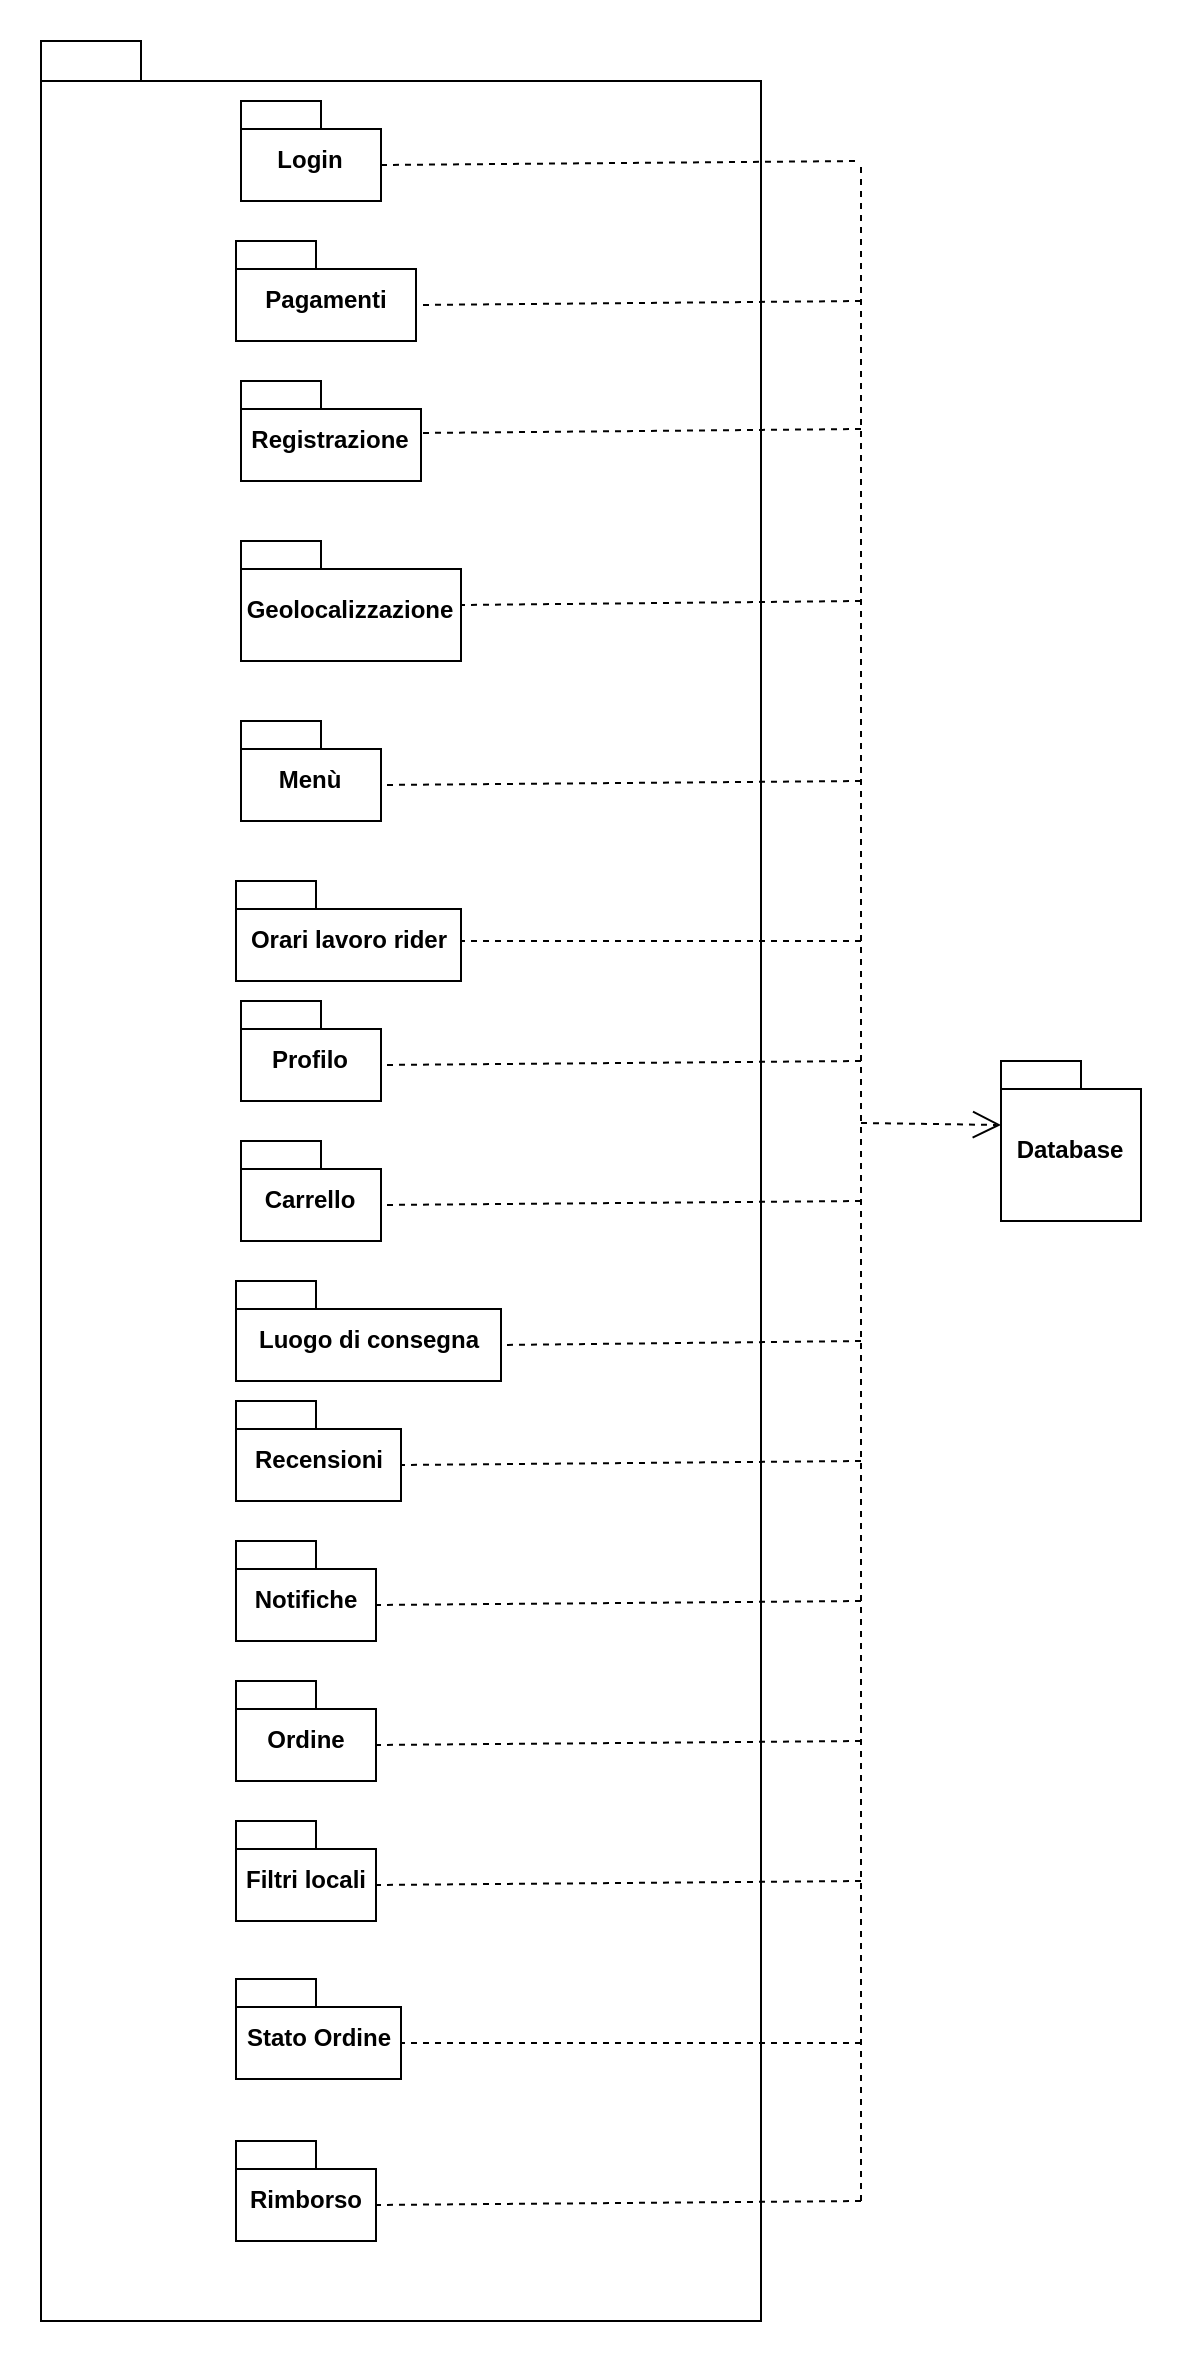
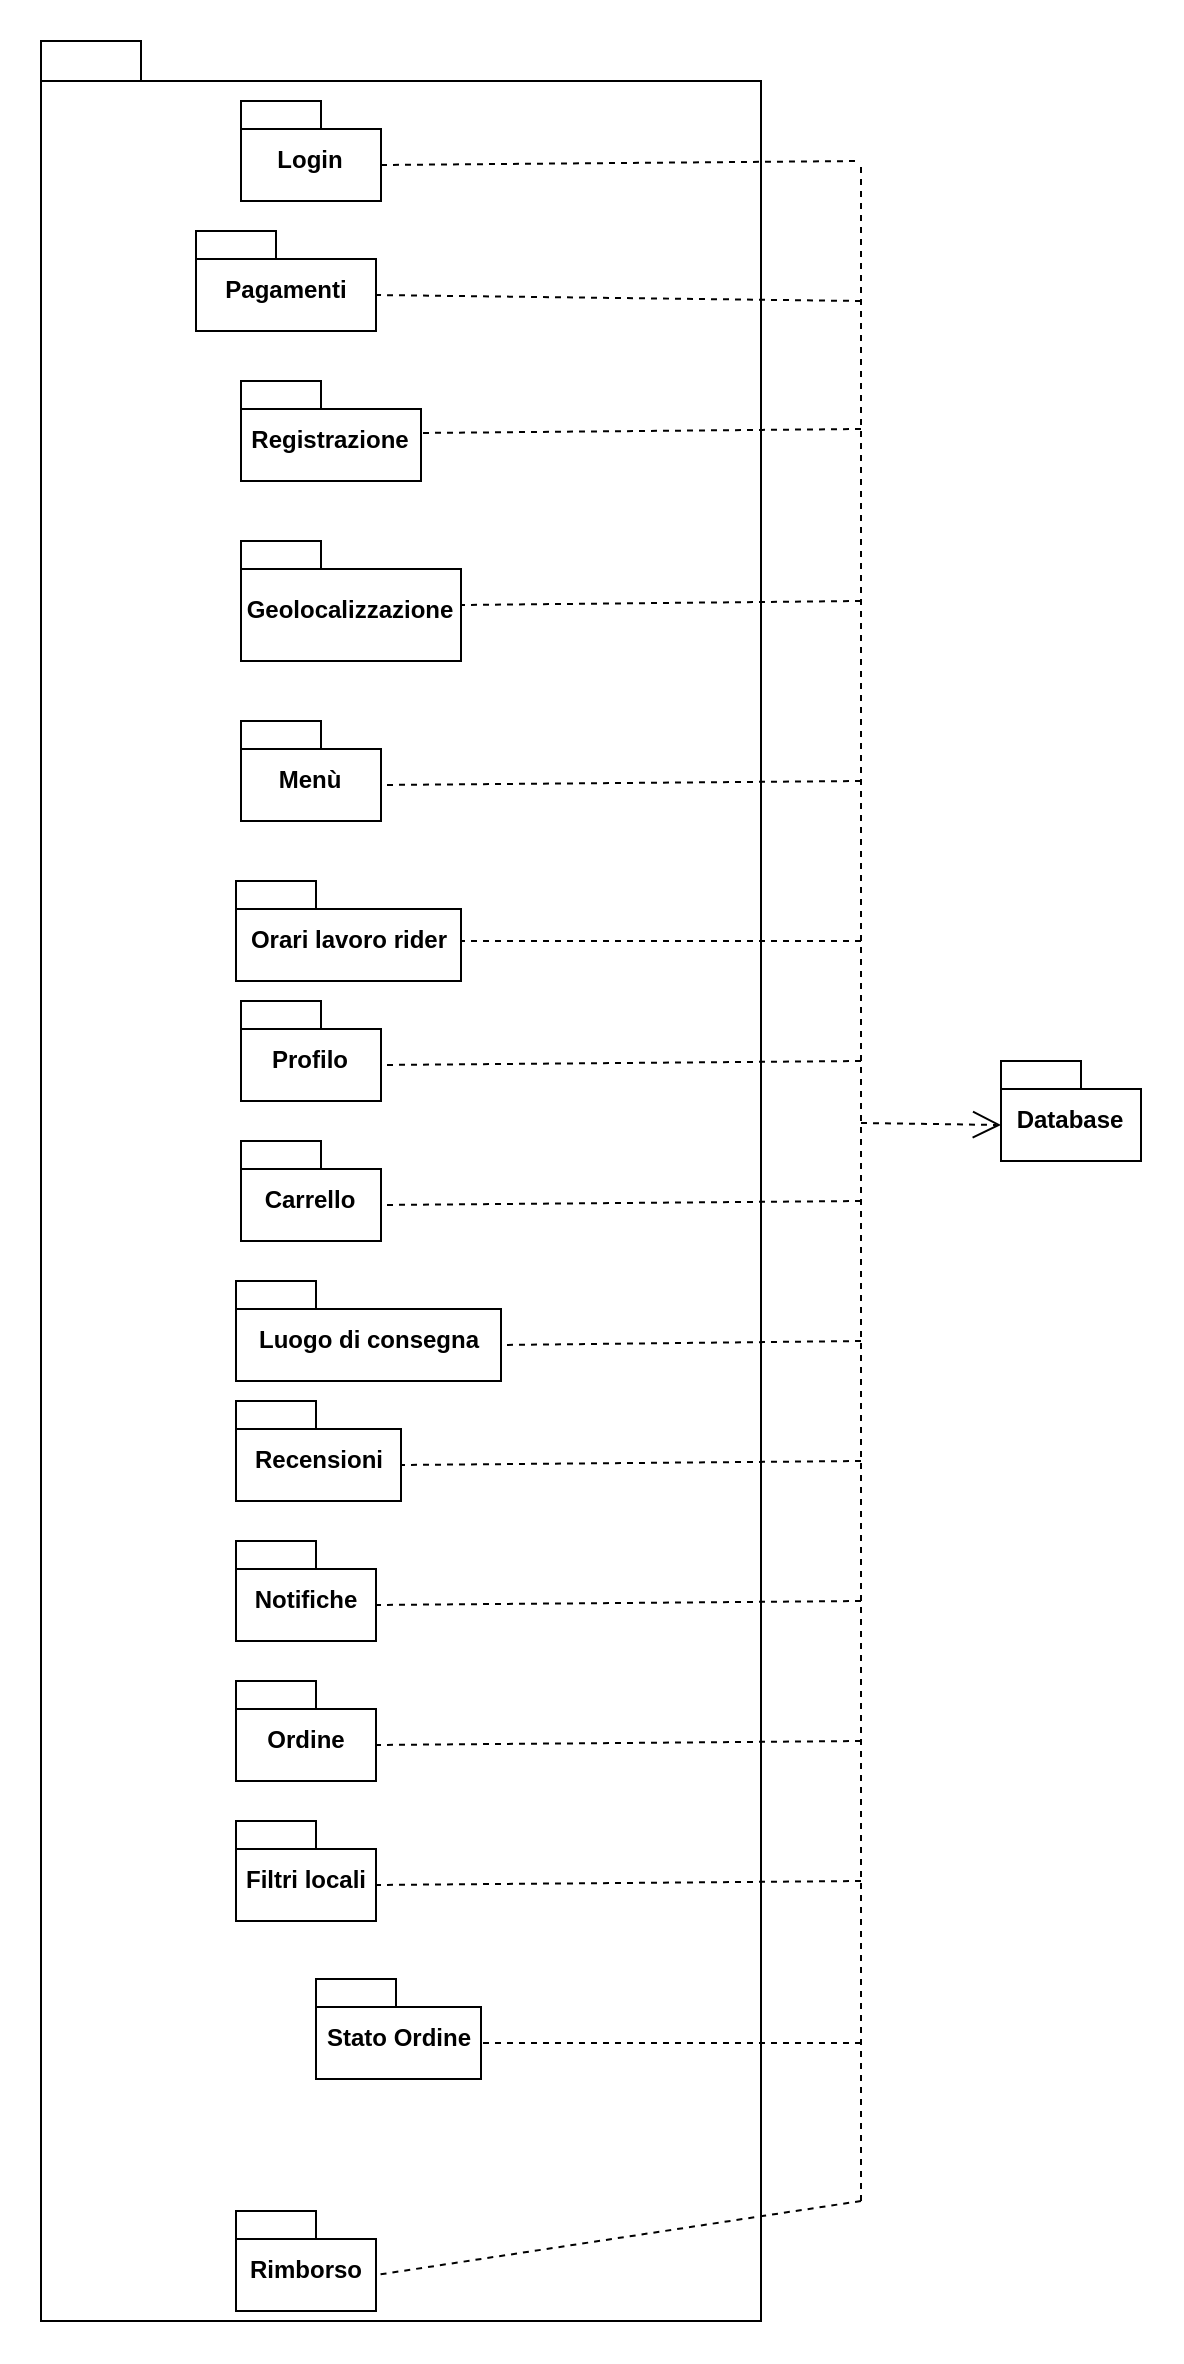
  <mxCell id="0" />
  <mxCell id="1" parent="0" />
  <mxCell id="2" value="" style="shape=folder;fontStyle=1;spacingTop=10;tabWidth=50;tabHeight=20;tabPosition=left;html=1;rounded=0;shadow=0;comic=0;labelBackgroundColor=none;strokeWidth=1;fillColor=none;fontFamily=Verdana;fontSize=10;align=center;" parent="1" vertex="1"><mxGeometry x="20" y="20" width="360" height="1140" as="geometry" /></mxCell>
  <mxCell id="3" value="Login" style="shape=folder;fontStyle=1;spacingTop=10;tabWidth=40;tabHeight=14;tabPosition=left;html=1;whiteSpace=wrap;" parent="1" vertex="1"><mxGeometry x="120" y="50" width="70" height="50" as="geometry" /></mxCell>
- <mxCell id="4" value="Pagamenti" style="shape=folder;fontStyle=1;spacingTop=10;tabWidth=40;tabHeight=14;tabPosition=left;html=1;whiteSpace=wrap;" parent="1" vertex="1"><mxGeometry x="117.5" y="120" width="90" height="50" as="geometry" /></mxCell>
+ <mxCell id="4" value="Pagamenti" style="shape=folder;fontStyle=1;spacingTop=10;tabWidth=40;tabHeight=14;tabPosition=left;html=1;whiteSpace=wrap;" parent="1" vertex="1"><mxGeometry x="97.5" y="115" width="90" height="50" as="geometry" /></mxCell>
  <mxCell id="5" value="Registrazione" style="shape=folder;fontStyle=1;spacingTop=10;tabWidth=40;tabHeight=14;tabPosition=left;html=1;whiteSpace=wrap;" parent="1" vertex="1"><mxGeometry x="120" y="190" width="90" height="50" as="geometry" /></mxCell>
  <mxCell id="6" value="Geolocalizzazione" style="shape=folder;fontStyle=1;spacingTop=10;tabWidth=40;tabHeight=14;tabPosition=left;html=1;whiteSpace=wrap;" parent="1" vertex="1"><mxGeometry x="120" y="270" width="110" height="60" as="geometry" /></mxCell>
  <mxCell id="7" value="Menù" style="shape=folder;fontStyle=1;spacingTop=10;tabWidth=40;tabHeight=14;tabPosition=left;html=1;whiteSpace=wrap;" parent="1" vertex="1"><mxGeometry x="120" y="360" width="70" height="50" as="geometry" /></mxCell>
  <mxCell id="8" value="Orari lavoro rider" style="shape=folder;fontStyle=1;spacingTop=10;tabWidth=40;tabHeight=14;tabPosition=left;html=1;whiteSpace=wrap;" parent="1" vertex="1"><mxGeometry x="117.5" y="440" width="112.5" height="50" as="geometry" /></mxCell>
  <mxCell id="9" value="Profilo" style="shape=folder;fontStyle=1;spacingTop=10;tabWidth=40;tabHeight=14;tabPosition=left;html=1;whiteSpace=wrap;" parent="1" vertex="1"><mxGeometry x="120" y="500" width="70" height="50" as="geometry" /></mxCell>
  <mxCell id="10" value="Carrello" style="shape=folder;fontStyle=1;spacingTop=10;tabWidth=40;tabHeight=14;tabPosition=left;html=1;whiteSpace=wrap;" parent="1" vertex="1"><mxGeometry x="120" y="570" width="70" height="50" as="geometry" /></mxCell>
  <mxCell id="11" value="Luogo di consegna" style="shape=folder;fontStyle=1;spacingTop=10;tabWidth=40;tabHeight=14;tabPosition=left;html=1;whiteSpace=wrap;" parent="1" vertex="1"><mxGeometry x="117.5" y="640" width="132.5" height="50" as="geometry" /></mxCell>
  <mxCell id="12" value="Recensioni" style="shape=folder;fontStyle=1;spacingTop=10;tabWidth=40;tabHeight=14;tabPosition=left;html=1;whiteSpace=wrap;" parent="1" vertex="1"><mxGeometry x="117.5" y="700" width="82.5" height="50" as="geometry" /></mxCell>
  <mxCell id="13" value="Notifiche" style="shape=folder;fontStyle=1;spacingTop=10;tabWidth=40;tabHeight=14;tabPosition=left;html=1;whiteSpace=wrap;" parent="1" vertex="1"><mxGeometry x="117.5" y="770" width="70" height="50" as="geometry" /></mxCell>
  <mxCell id="14" value="Ordine" style="shape=folder;fontStyle=1;spacingTop=10;tabWidth=40;tabHeight=14;tabPosition=left;html=1;whiteSpace=wrap;" parent="1" vertex="1"><mxGeometry x="117.5" y="840" width="70" height="50" as="geometry" /></mxCell>
  <mxCell id="15" value="Filtri locali" style="shape=folder;fontStyle=1;spacingTop=10;tabWidth=40;tabHeight=14;tabPosition=left;html=1;whiteSpace=wrap;" parent="1" vertex="1"><mxGeometry x="117.5" y="910" width="70" height="50" as="geometry" /></mxCell>
- <mxCell id="16" value="Database" style="shape=folder;fontStyle=1;spacingTop=10;tabWidth=40;tabHeight=14;tabPosition=left;html=1;whiteSpace=wrap;" parent="1" vertex="1"><mxGeometry x="500" y="530" width="70" height="80" as="geometry" /></mxCell>
+ <mxCell id="16" value="Database" style="shape=folder;fontStyle=1;spacingTop=10;tabWidth=40;tabHeight=14;tabPosition=left;html=1;whiteSpace=wrap;" parent="1" vertex="1"><mxGeometry x="500" y="530" width="70" height="50" as="geometry" /></mxCell>
  <mxCell id="17" value="" style="endArrow=none;dashed=1;html=1;rounded=0;entryX=0;entryY=0;entryDx=90;entryDy=32;entryPerimeter=0;" parent="1" target="4" edge="1"><mxGeometry width="50" height="50" relative="1" as="geometry"><mxPoint x="430" y="150" as="sourcePoint" /><mxPoint x="480" y="280" as="targetPoint" /></mxGeometry></mxCell>
  <mxCell id="18" value="" style="endArrow=none;dashed=1;html=1;rounded=0;exitX=0;exitY=0;exitDx=70;exitDy=32;exitPerimeter=0;" parent="1" source="3" edge="1"><mxGeometry width="50" height="50" relative="1" as="geometry"><mxPoint x="410" y="270" as="sourcePoint" /><mxPoint x="430" y="80" as="targetPoint" /></mxGeometry></mxCell>
  <mxCell id="19" value="" style="endArrow=none;dashed=1;html=1;rounded=0;entryX=0;entryY=0;entryDx=90;entryDy=32;entryPerimeter=0;" parent="1" edge="1"><mxGeometry width="50" height="50" relative="1" as="geometry"><mxPoint x="430" y="214" as="sourcePoint" /><mxPoint x="210" y="216" as="targetPoint" /></mxGeometry></mxCell>
  <mxCell id="20" value="" style="endArrow=none;dashed=1;html=1;rounded=0;entryX=0;entryY=0;entryDx=90;entryDy=32;entryPerimeter=0;" parent="1" edge="1"><mxGeometry width="50" height="50" relative="1" as="geometry"><mxPoint x="430" y="300" as="sourcePoint" /><mxPoint x="230" y="302" as="targetPoint" /></mxGeometry></mxCell>
  <mxCell id="21" value="" style="endArrow=none;dashed=1;html=1;rounded=0;entryX=0;entryY=0;entryDx=90;entryDy=32;entryPerimeter=0;" parent="1" edge="1"><mxGeometry width="50" height="50" relative="1" as="geometry"><mxPoint x="430" y="390" as="sourcePoint" /><mxPoint x="190" y="392" as="targetPoint" /></mxGeometry></mxCell>
  <mxCell id="22" value="" style="endArrow=none;dashed=1;html=1;rounded=0;" parent="1" edge="1"><mxGeometry width="50" height="50" relative="1" as="geometry"><mxPoint x="430" y="470" as="sourcePoint" /><mxPoint x="230" y="470" as="targetPoint" /></mxGeometry></mxCell>
  <mxCell id="23" value="" style="endArrow=none;dashed=1;html=1;rounded=0;entryX=0;entryY=0;entryDx=90;entryDy=32;entryPerimeter=0;" parent="1" edge="1"><mxGeometry width="50" height="50" relative="1" as="geometry"><mxPoint x="430" y="530" as="sourcePoint" /><mxPoint x="190" y="532" as="targetPoint" /></mxGeometry></mxCell>
  <mxCell id="24" value="" style="endArrow=none;dashed=1;html=1;rounded=0;entryX=0;entryY=0;entryDx=90;entryDy=32;entryPerimeter=0;" parent="1" edge="1"><mxGeometry width="50" height="50" relative="1" as="geometry"><mxPoint x="430" y="600" as="sourcePoint" /><mxPoint x="190" y="602" as="targetPoint" /></mxGeometry></mxCell>
  <mxCell id="25" value="" style="endArrow=none;dashed=1;html=1;rounded=0;entryX=0;entryY=0;entryDx=90;entryDy=32;entryPerimeter=0;" parent="1" edge="1"><mxGeometry width="50" height="50" relative="1" as="geometry"><mxPoint x="430" y="670" as="sourcePoint" /><mxPoint x="250" y="672" as="targetPoint" /></mxGeometry></mxCell>
  <mxCell id="26" value="" style="endArrow=none;dashed=1;html=1;rounded=0;entryX=0;entryY=0;entryDx=90;entryDy=32;entryPerimeter=0;" parent="1" edge="1"><mxGeometry width="50" height="50" relative="1" as="geometry"><mxPoint x="430" y="730" as="sourcePoint" /><mxPoint x="200" y="732" as="targetPoint" /></mxGeometry></mxCell>
  <mxCell id="27" value="" style="endArrow=none;dashed=1;html=1;rounded=0;entryX=0;entryY=0;entryDx=90;entryDy=32;entryPerimeter=0;" parent="1" edge="1"><mxGeometry width="50" height="50" relative="1" as="geometry"><mxPoint x="430" y="800" as="sourcePoint" /><mxPoint x="187.5" y="802" as="targetPoint" /></mxGeometry></mxCell>
  <mxCell id="28" value="" style="endArrow=none;dashed=1;html=1;rounded=0;entryX=0;entryY=0;entryDx=90;entryDy=32;entryPerimeter=0;" parent="1" edge="1"><mxGeometry width="50" height="50" relative="1" as="geometry"><mxPoint x="430" y="870" as="sourcePoint" /><mxPoint x="187.5" y="872" as="targetPoint" /></mxGeometry></mxCell>
  <mxCell id="29" value="" style="endArrow=none;dashed=1;html=1;rounded=0;entryX=0;entryY=0;entryDx=90;entryDy=32;entryPerimeter=0;" parent="1" edge="1"><mxGeometry width="50" height="50" relative="1" as="geometry"><mxPoint x="430" y="940" as="sourcePoint" /><mxPoint x="187.5" y="942" as="targetPoint" /></mxGeometry></mxCell>
  <mxCell id="30" value="" style="endArrow=none;dashed=1;html=1;rounded=0;" parent="1" edge="1"><mxGeometry width="50" height="50" relative="1" as="geometry"><mxPoint x="430" y="1100" as="sourcePoint" /><mxPoint x="430" y="80" as="targetPoint" /></mxGeometry></mxCell>
  <mxCell id="31" value="" style="endArrow=open;endSize=12;dashed=1;html=1;rounded=0;entryX=0;entryY=0;entryDx=0;entryDy=32;entryPerimeter=0;" parent="1" target="16" edge="1"><mxGeometry width="160" relative="1" as="geometry"><mxPoint x="430" y="561" as="sourcePoint" /><mxPoint x="-60" y="370" as="targetPoint" /></mxGeometry></mxCell>
  <mxCell id="32" value="Filtri locali" style="shape=folder;fontStyle=1;spacingTop=10;tabWidth=40;tabHeight=14;tabPosition=left;html=1;whiteSpace=wrap;" vertex="1" parent="1"><mxGeometry x="117.5" y="910" width="70" height="50" as="geometry" /></mxCell>
- <mxCell id="33" value="Stato Ordine" style="shape=folder;fontStyle=1;spacingTop=10;tabWidth=40;tabHeight=14;tabPosition=left;html=1;whiteSpace=wrap;" vertex="1" parent="1"><mxGeometry x="117.5" y="989" width="82.5" height="50" as="geometry" /></mxCell>
- <mxCell id="34" value="Rimborso" style="shape=folder;fontStyle=1;spacingTop=10;tabWidth=40;tabHeight=14;tabPosition=left;html=1;whiteSpace=wrap;" vertex="1" parent="1"><mxGeometry x="117.5" y="1070" width="70" height="50" as="geometry" /></mxCell>
+ <mxCell id="33" value="Stato Ordine" style="shape=folder;fontStyle=1;spacingTop=10;tabWidth=40;tabHeight=14;tabPosition=left;html=1;whiteSpace=wrap;" vertex="1" parent="1"><mxGeometry x="157.5" y="989" width="82.5" height="50" as="geometry" /></mxCell>
+ <mxCell id="34" value="Rimborso" style="shape=folder;fontStyle=1;spacingTop=10;tabWidth=40;tabHeight=14;tabPosition=left;html=1;whiteSpace=wrap;" vertex="1" parent="1"><mxGeometry x="117.5" y="1105" width="70" height="50" as="geometry" /></mxCell>
  <mxCell id="35" value="" style="endArrow=none;dashed=1;html=1;rounded=0;entryX=0;entryY=0;entryDx=82.5;entryDy=32;entryPerimeter=0;" edge="1" parent="1" target="33"><mxGeometry width="50" height="50" relative="1" as="geometry"><mxPoint x="430" y="1021" as="sourcePoint" /><mxPoint x="207.5" y="1022" as="targetPoint" /></mxGeometry></mxCell>
  <mxCell id="36" value="" style="endArrow=none;dashed=1;html=1;rounded=0;entryX=0;entryY=0;entryDx=70;entryDy=32;entryPerimeter=0;" edge="1" parent="1" target="34"><mxGeometry width="50" height="50" relative="1" as="geometry"><mxPoint x="430" y="1100" as="sourcePoint" /><mxPoint x="230" y="1100" as="targetPoint" /></mxGeometry></mxCell>
